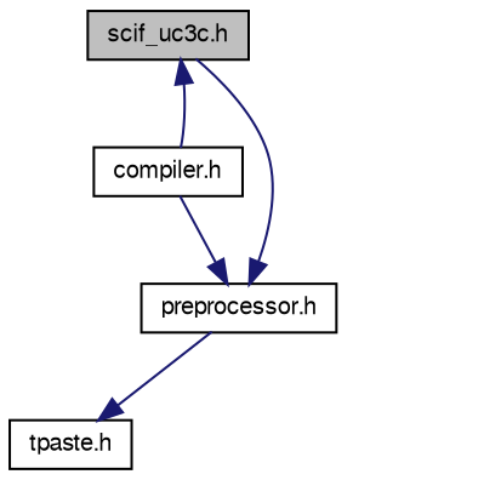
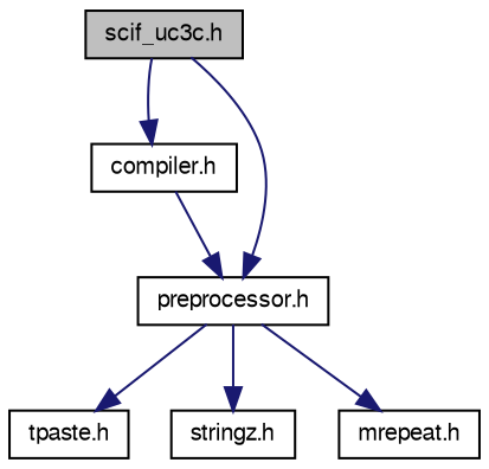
  digraph {
    node [color=black fillcolor=white fontname=FreeSans fontsize=10 shape=record style=filled]
    edge [color=midnightblue fontname=FreeSans fontsize=10 labelfontname=FreeSans labelfontsize=10 style=solid]
    n1 [fillcolor=grey75 fontcolor=black height=0.2 label="scif_uc3c.h" width=0.4]
    n2 [height=0.2 label="compiler.h" width=0.4]
    n3 [height=0.2 label="preprocessor.h" width=0.4]
    n4 [height=0.2 label="tpaste.h" width=0.4]
-   n2 -> n1
+   n5 [height=0.2 label="stringz.h" width=0.4]
+   n6 [height=0.2 label="mrepeat.h" width=0.4]
+   n1 -> n2
    n1 -> n3
    n2 -> n3
    n3 -> n4
+   n3 -> n5
+   n3 -> n6
  }
